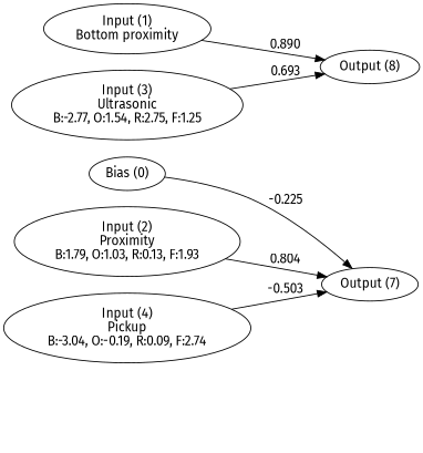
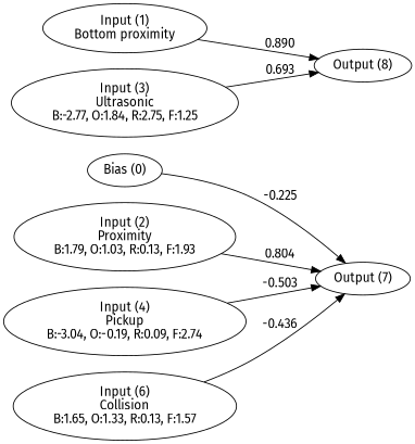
  digraph {
    fontname="Fira Sans"
    rankdir=LR
    node [fontname="Fira Sans"]
    edge [fontname="Fira Sans"]
    n1 [label="Bias (0)"]
    n2 [label="Input (1)\nBottom proximity"]
    n3 [label="Input (2)\nProximity\nB:1.79, O:1.03, R:0.13, F:1.93"]
-   n4 [label="Input (3)\nUltrasonic\nB:-2.77, O:1.54, R:2.75, F:1.25"]
+   n4 [label="Input (3)\nUltrasonic\nB:-2.77, O:1.84, R:2.75, F:1.25"]
    n5 [label="Input (4)\nPickup\nB:-3.04, O:-0.19, R:0.09, F:2.74"]
+   n6 [label="Input (6)\nCollision\nB:1.65, O:1.33, R:0.13, F:1.57"]
    n7 [label="Output (7)"]
    n8 [label="Output (8)"]
    subgraph sub_1 {
      rank=same
      n1
      n2
      n3
      n4
      n5
+     n6
    }
    subgraph sub_2 {
      rank=same
      n7
      n8
    }
    n1 -> n7 [label=-0.225]
    n2 -> n8 [label=0.890]
    n3 -> n7 [label=0.804]
    n4 -> n8 [label=0.693]
    n5 -> n7 [label=-0.503]
+   n6 -> n7 [label=-0.436]
  }
